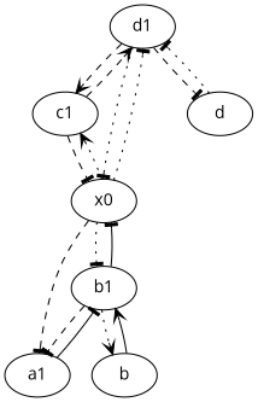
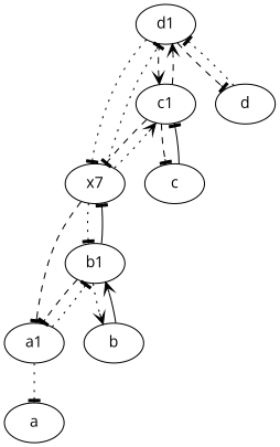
  digraph {
    fontname="Open Sans"
    node [fontname="Open Sans"]
    edge [arrowhead=tee fontname="Open Sans" style=dotted]
    d1
    c1
-   x0
+   x0 [label=x7]
    d
+   c
    a1
    b1
+   a
    b
    d1 -> c1 [arrowhead=vee style=dashed]
    d1 -> x0
    d1 -> d [style=dashed]
    c1 -> d1 [arrowhead=vee style=dashed]
    c1 -> x0 [style=dashed]
+   c1 -> c [style=dashed]
    x0 -> d1
    x0 -> c1 [arrowhead=vee]
    x0 -> a1 [style=dashed]
    x0 -> b1
    d -> d1
-   a1 -> b1 [style=solid]
+   c -> c1 [style=solid]
+   a1 -> b1
+   a1 -> a
    b1 -> x0 [style=solid]
    b1 -> a1 [style=dashed]
    b1 -> b [arrowhead=vee]
    b -> b1 [arrowhead=vee style=solid]
  }
